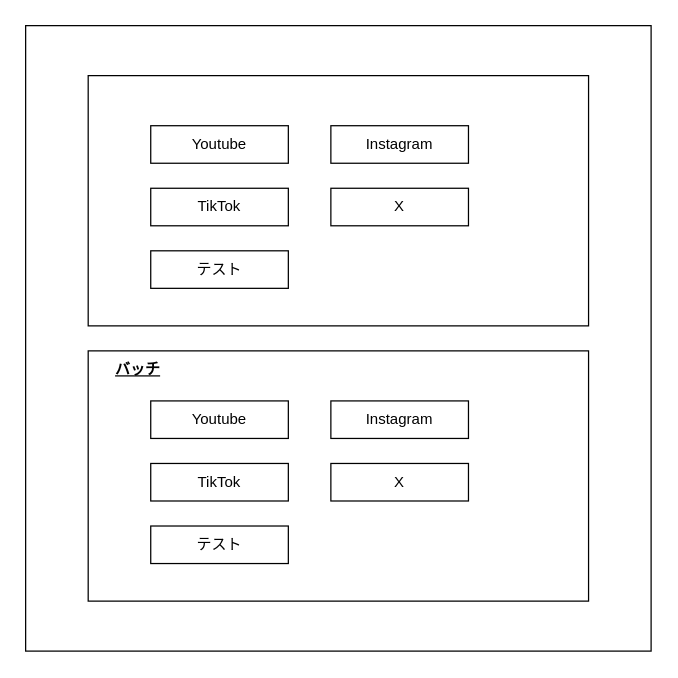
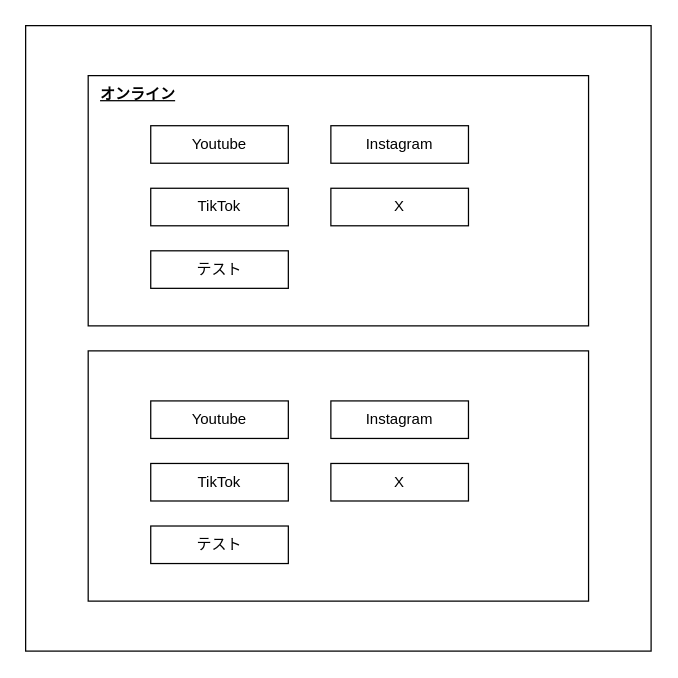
  <mxCell id="0" />
  <mxCell id="1" parent="0" />
  <mxCell id="2" value="" style="whiteSpace=wrap;html=1;aspect=fixed;" vertex="1" parent="1"><mxGeometry x="20" y="20" width="500" height="500" as="geometry" /></mxCell>
  <mxCell id="3" value="" style="verticalLabelPosition=bottom;verticalAlign=top;html=1;shape=mxgraph.basic.rect;fillColor2=none;strokeWidth=1;size=20;indent=5;strokeColor=#000000;" vertex="1" parent="1"><mxGeometry x="70" y="60" width="400" height="200" as="geometry" /></mxCell>
  <mxCell id="4" value="Youtube" style="rounded=0;whiteSpace=wrap;html=1;" vertex="1" parent="1"><mxGeometry x="120" y="100" width="110" height="30" as="geometry" /></mxCell>
  <mxCell id="5" value="TikTok" style="rounded=0;whiteSpace=wrap;html=1;" vertex="1" parent="1"><mxGeometry x="120" y="150" width="110" height="30" as="geometry" /></mxCell>
  <mxCell id="6" value="Instagram" style="rounded=0;whiteSpace=wrap;html=1;" vertex="1" parent="1"><mxGeometry x="264" y="100" width="110" height="30" as="geometry" /></mxCell>
  <mxCell id="7" value="X" style="rounded=0;whiteSpace=wrap;html=1;" vertex="1" parent="1"><mxGeometry x="264" y="150" width="110" height="30" as="geometry" /></mxCell>
  <mxCell id="8" value="テスト" style="rounded=0;whiteSpace=wrap;html=1;" vertex="1" parent="1"><mxGeometry x="120" y="200" width="110" height="30" as="geometry" /></mxCell>
+ <mxCell id="9" value="&lt;u&gt;&lt;b&gt;オンライン&lt;/b&gt;&lt;/u&gt;" style="text;html=1;align=center;verticalAlign=middle;whiteSpace=wrap;rounded=0;" vertex="1" parent="1"><mxGeometry x="70" y="60" width="80" height="30" as="geometry" /></mxCell>
  <mxCell id="10" value="" style="verticalLabelPosition=bottom;verticalAlign=top;html=1;shape=mxgraph.basic.rect;fillColor2=none;strokeWidth=1;size=20;indent=5;strokeColor=#000000;" vertex="1" parent="1"><mxGeometry x="70" y="280" width="400" height="200" as="geometry" /></mxCell>
  <mxCell id="11" value="Youtube" style="rounded=0;whiteSpace=wrap;html=1;" vertex="1" parent="1"><mxGeometry x="120" y="320" width="110" height="30" as="geometry" /></mxCell>
  <mxCell id="12" value="TikTok" style="rounded=0;whiteSpace=wrap;html=1;" vertex="1" parent="1"><mxGeometry x="120" y="370" width="110" height="30" as="geometry" /></mxCell>
  <mxCell id="13" value="Instagram" style="rounded=0;whiteSpace=wrap;html=1;" vertex="1" parent="1"><mxGeometry x="264" y="320" width="110" height="30" as="geometry" /></mxCell>
  <mxCell id="14" value="X" style="rounded=0;whiteSpace=wrap;html=1;" vertex="1" parent="1"><mxGeometry x="264" y="370" width="110" height="30" as="geometry" /></mxCell>
  <mxCell id="15" value="テスト" style="rounded=0;whiteSpace=wrap;html=1;" vertex="1" parent="1"><mxGeometry x="120" y="420" width="110" height="30" as="geometry" /></mxCell>
- <mxCell id="16" value="&lt;u&gt;&lt;b&gt;バッチ&lt;/b&gt;&lt;/u&gt;" style="text;html=1;align=center;verticalAlign=middle;whiteSpace=wrap;rounded=0;" vertex="1" parent="1"><mxGeometry x="70" y="280" width="80" height="30" as="geometry" /></mxCell>
